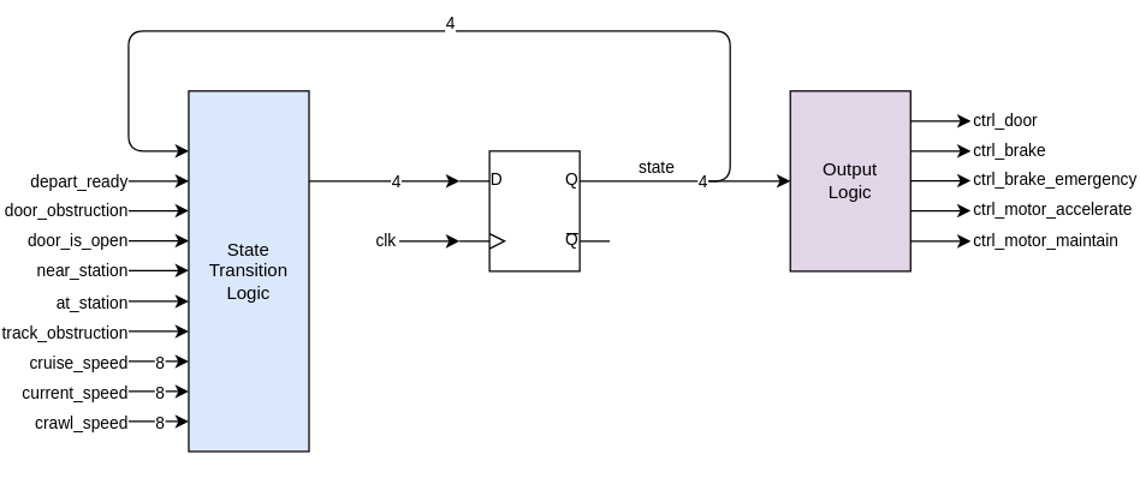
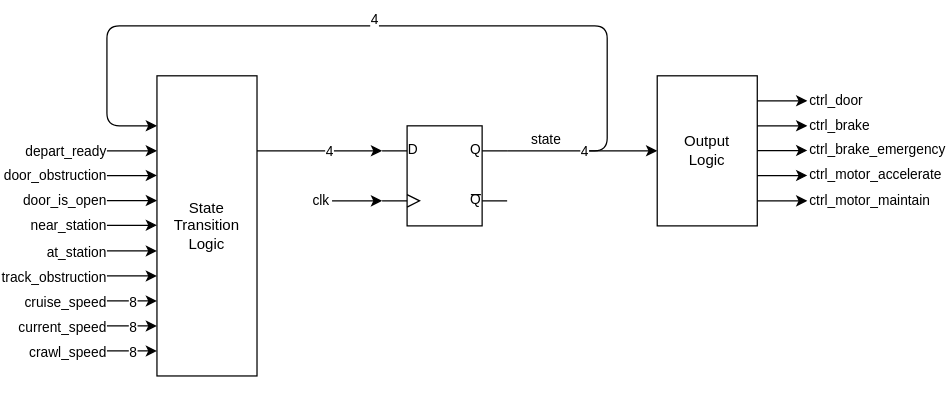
  <mxCell id="0" />
  <mxCell id="1" parent="0" />
  <mxCell id="2" style="edgeStyle=orthogonalEdgeStyle;rounded=0;orthogonalLoop=1;jettySize=auto;html=1;exitX=1;exitY=0.25;exitDx=0;exitDy=0;exitPerimeter=0;entryX=0;entryY=0.5;entryDx=0;entryDy=0;" edge="1" parent="1" source="4" target="8"><mxGeometry relative="1" as="geometry" /></mxCell>
  <mxCell id="3" value="state" style="edgeLabel;html=1;align=center;verticalAlign=middle;resizable=0;points=[];" vertex="1" connectable="0" parent="2"><mxGeometry x="-0.653" y="1" relative="1" as="geometry"><mxPoint x="9.17" y="-9" as="offset" /></mxGeometry></mxCell>
  <mxCell id="4" value="" style="verticalLabelPosition=bottom;shadow=0;dashed=0;align=center;html=1;verticalAlign=top;shape=mxgraph.electrical.logic_gates.d_type_flip-flop;" vertex="1" parent="1"><mxGeometry x="240" y="100" width="100" height="80" as="geometry" /></mxCell>
  <mxCell id="5" style="edgeStyle=orthogonalEdgeStyle;rounded=0;orthogonalLoop=1;jettySize=auto;html=1;entryX=0;entryY=0.25;entryDx=0;entryDy=0;entryPerimeter=0;" edge="1" parent="1" source="7" target="4"><mxGeometry relative="1" as="geometry"><Array as="points"><mxPoint x="180" y="120" /><mxPoint x="180" y="120" /></Array></mxGeometry></mxCell>
  <mxCell id="6" value="4" style="edgeLabel;html=1;align=center;verticalAlign=middle;resizable=0;points=[];" vertex="1" connectable="0" parent="5"><mxGeometry x="0.149" relative="1" as="geometry"><mxPoint as="offset" /></mxGeometry></mxCell>
- <mxCell id="7" value="State Transition Logic" style="rounded=0;whiteSpace=wrap;html=1;fillColor=#dae8fc;" vertex="1" parent="1"><mxGeometry x="60" y="60" width="80" height="240" as="geometry" /></mxCell>
- <mxCell id="8" value="Output&lt;br&gt;Logic" style="rounded=0;whiteSpace=wrap;html=1;fillColor=#e1d5e7;" vertex="1" parent="1"><mxGeometry x="460" y="60" width="80" height="120" as="geometry" /></mxCell>
+ <mxCell id="7" value="State Transition Logic" style="rounded=0;whiteSpace=wrap;html=1;" vertex="1" parent="1"><mxGeometry x="60" y="60" width="80" height="240" as="geometry" /></mxCell>
+ <mxCell id="8" value="Output&lt;br&gt;Logic" style="rounded=0;whiteSpace=wrap;html=1;" vertex="1" parent="1"><mxGeometry x="460" y="60" width="80" height="120" as="geometry" /></mxCell>
  <mxCell id="9" value="" style="endArrow=classic;html=1;" edge="1" parent="1"><mxGeometry width="50" height="50" relative="1" as="geometry"><mxPoint x="200" y="160" as="sourcePoint" /><mxPoint x="240" y="160" as="targetPoint" /></mxGeometry></mxCell>
  <mxCell id="10" value="clk" style="edgeLabel;html=1;align=center;verticalAlign=middle;resizable=0;points=[];" vertex="1" connectable="0" parent="9"><mxGeometry x="-0.5" y="1" relative="1" as="geometry"><mxPoint x="-20" as="offset" /></mxGeometry></mxCell>
  <mxCell id="11" value="" style="endArrow=classic;html=1;" edge="1" parent="1"><mxGeometry width="50" height="50" relative="1" as="geometry"><mxPoint x="400" y="120" as="sourcePoint" /><mxPoint x="60" y="100" as="targetPoint" /><Array as="points"><mxPoint x="420" y="120" /><mxPoint x="420" y="20" /><mxPoint x="20" y="20" /><mxPoint x="20" y="100" /></Array></mxGeometry></mxCell>
  <mxCell id="12" value="" style="endArrow=classic;html=1;" edge="1" parent="1"><mxGeometry width="50" height="50" relative="1" as="geometry"><mxPoint x="540" y="80" as="sourcePoint" /><mxPoint x="580" y="80" as="targetPoint" /></mxGeometry></mxCell>
  <mxCell id="13" value="ctrl_door" style="edgeLabel;html=1;align=left;verticalAlign=middle;resizable=0;points=[];" vertex="1" connectable="0" parent="12"><mxGeometry x="0.376" y="1" relative="1" as="geometry"><mxPoint x="12.38" as="offset" /></mxGeometry></mxCell>
  <mxCell id="14" value="" style="endArrow=classic;html=1;" edge="1" parent="1"><mxGeometry width="50" height="50" relative="1" as="geometry"><mxPoint x="540" y="100" as="sourcePoint" /><mxPoint x="580" y="100" as="targetPoint" /></mxGeometry></mxCell>
  <mxCell id="15" value="ctrl_brake" style="edgeLabel;html=1;align=left;verticalAlign=middle;resizable=0;points=[];" vertex="1" connectable="0" parent="14"><mxGeometry x="0.376" y="1" relative="1" as="geometry"><mxPoint x="12.38" as="offset" /></mxGeometry></mxCell>
  <mxCell id="16" value="" style="endArrow=classic;html=1;" edge="1" parent="1"><mxGeometry width="50" height="50" relative="1" as="geometry"><mxPoint x="540" y="119.76" as="sourcePoint" /><mxPoint x="580" y="119.76" as="targetPoint" /></mxGeometry></mxCell>
  <mxCell id="17" value="ctrl_brake_emergency" style="edgeLabel;html=1;align=left;verticalAlign=middle;resizable=0;points=[];" vertex="1" connectable="0" parent="16"><mxGeometry x="0.376" y="1" relative="1" as="geometry"><mxPoint x="12.38" as="offset" /></mxGeometry></mxCell>
  <mxCell id="18" value="" style="endArrow=classic;html=1;" edge="1" parent="1"><mxGeometry width="50" height="50" relative="1" as="geometry"><mxPoint x="540" y="139.76" as="sourcePoint" /><mxPoint x="580" y="139.76" as="targetPoint" /></mxGeometry></mxCell>
  <mxCell id="19" value="ctrl_motor_accelerate" style="edgeLabel;html=1;align=left;verticalAlign=middle;resizable=0;points=[];" vertex="1" connectable="0" parent="18"><mxGeometry x="0.376" y="1" relative="1" as="geometry"><mxPoint x="12.38" as="offset" /></mxGeometry></mxCell>
  <mxCell id="20" value="" style="endArrow=classic;html=1;" edge="1" parent="1"><mxGeometry width="50" height="50" relative="1" as="geometry"><mxPoint x="540" y="160" as="sourcePoint" /><mxPoint x="580" y="160" as="targetPoint" /></mxGeometry></mxCell>
  <mxCell id="21" value="ctrl_motor_maintain" style="edgeLabel;html=1;align=left;verticalAlign=middle;resizable=0;points=[];" vertex="1" connectable="0" parent="20"><mxGeometry x="0.376" y="1" relative="1" as="geometry"><mxPoint x="12.38" as="offset" /></mxGeometry></mxCell>
  <mxCell id="22" value="" style="endArrow=classic;html=1;" edge="1" parent="1"><mxGeometry width="50" height="50" relative="1" as="geometry"><mxPoint x="20" y="120" as="sourcePoint" /><mxPoint x="60" y="120" as="targetPoint" /></mxGeometry></mxCell>
  <mxCell id="23" value="depart_ready" style="edgeLabel;html=1;align=right;verticalAlign=middle;resizable=0;points=[];" vertex="1" connectable="0" parent="22"><mxGeometry x="0.271" relative="1" as="geometry"><mxPoint x="-25.35" as="offset" /></mxGeometry></mxCell>
  <mxCell id="24" value="" style="endArrow=classic;html=1;" edge="1" parent="1"><mxGeometry width="50" height="50" relative="1" as="geometry"><mxPoint x="20" y="139.76" as="sourcePoint" /><mxPoint x="60" y="139.76" as="targetPoint" /></mxGeometry></mxCell>
  <mxCell id="25" value="door_obstruction" style="edgeLabel;html=1;align=right;verticalAlign=middle;resizable=0;points=[];" vertex="1" connectable="0" parent="24"><mxGeometry x="0.271" relative="1" as="geometry"><mxPoint x="-25.35" as="offset" /></mxGeometry></mxCell>
  <mxCell id="26" value="" style="endArrow=classic;html=1;" edge="1" parent="1"><mxGeometry width="50" height="50" relative="1" as="geometry"><mxPoint x="20" y="179.52" as="sourcePoint" /><mxPoint x="60" y="179.52" as="targetPoint" /></mxGeometry></mxCell>
  <mxCell id="27" value="near_station" style="edgeLabel;html=1;align=right;verticalAlign=middle;resizable=0;points=[];" vertex="1" connectable="0" parent="26"><mxGeometry x="0.271" relative="1" as="geometry"><mxPoint x="-25.35" as="offset" /></mxGeometry></mxCell>
  <mxCell id="28" value="" style="endArrow=classic;html=1;" edge="1" parent="1"><mxGeometry width="50" height="50" relative="1" as="geometry"><mxPoint x="20" y="159.76" as="sourcePoint" /><mxPoint x="60" y="159.76" as="targetPoint" /></mxGeometry></mxCell>
  <mxCell id="29" value="door_is_open" style="edgeLabel;html=1;align=right;verticalAlign=middle;resizable=0;points=[];" vertex="1" connectable="0" parent="28"><mxGeometry x="0.271" relative="1" as="geometry"><mxPoint x="-25.35" as="offset" /></mxGeometry></mxCell>
  <mxCell id="30" value="" style="endArrow=classic;html=1;" edge="1" parent="1"><mxGeometry width="50" height="50" relative="1" as="geometry"><mxPoint x="20" y="200" as="sourcePoint" /><mxPoint x="60" y="200" as="targetPoint" /></mxGeometry></mxCell>
  <mxCell id="31" value="at_station" style="edgeLabel;html=1;align=right;verticalAlign=middle;resizable=0;points=[];" vertex="1" connectable="0" parent="30"><mxGeometry x="0.271" relative="1" as="geometry"><mxPoint x="-25.35" as="offset" /></mxGeometry></mxCell>
  <mxCell id="32" value="" style="endArrow=classic;html=1;" edge="1" parent="1"><mxGeometry width="50" height="50" relative="1" as="geometry"><mxPoint x="20" y="220" as="sourcePoint" /><mxPoint x="60" y="220" as="targetPoint" /></mxGeometry></mxCell>
  <mxCell id="33" value="track_obstruction" style="edgeLabel;html=1;align=right;verticalAlign=middle;resizable=0;points=[];" vertex="1" connectable="0" parent="32"><mxGeometry x="0.271" relative="1" as="geometry"><mxPoint x="-25.35" as="offset" /></mxGeometry></mxCell>
  <mxCell id="34" value="" style="endArrow=classic;html=1;" edge="1" parent="1"><mxGeometry width="50" height="50" relative="1" as="geometry"><mxPoint x="20" y="240" as="sourcePoint" /><mxPoint x="60" y="240" as="targetPoint" /></mxGeometry></mxCell>
  <mxCell id="35" value="cruise_speed" style="edgeLabel;html=1;align=right;verticalAlign=middle;resizable=0;points=[];" vertex="1" connectable="0" parent="34"><mxGeometry x="0.271" relative="1" as="geometry"><mxPoint x="-25.35" as="offset" /></mxGeometry></mxCell>
  <mxCell id="36" value="8" style="edgeLabel;html=1;align=center;verticalAlign=middle;resizable=0;points=[];" vertex="1" connectable="0" parent="34"><mxGeometry x="0.276" relative="1" as="geometry"><mxPoint x="-5.58" as="offset" /></mxGeometry></mxCell>
  <mxCell id="37" value="" style="endArrow=classic;html=1;" edge="1" parent="1"><mxGeometry width="50" height="50" relative="1" as="geometry"><mxPoint x="20" y="260" as="sourcePoint" /><mxPoint x="60" y="260" as="targetPoint" /></mxGeometry></mxCell>
  <mxCell id="38" value="current_speed" style="edgeLabel;html=1;align=right;verticalAlign=middle;resizable=0;points=[];" vertex="1" connectable="0" parent="37"><mxGeometry x="0.271" relative="1" as="geometry"><mxPoint x="-25.35" as="offset" /></mxGeometry></mxCell>
  <mxCell id="39" value="" style="endArrow=classic;html=1;" edge="1" parent="1"><mxGeometry width="50" height="50" relative="1" as="geometry"><mxPoint x="20" y="280" as="sourcePoint" /><mxPoint x="60" y="280" as="targetPoint" /></mxGeometry></mxCell>
  <mxCell id="40" value="crawl_speed" style="edgeLabel;html=1;align=right;verticalAlign=middle;resizable=0;points=[];" vertex="1" connectable="0" parent="39"><mxGeometry x="0.271" relative="1" as="geometry"><mxPoint x="-25.35" as="offset" /></mxGeometry></mxCell>
  <mxCell id="41" value="8" style="edgeLabel;html=1;align=center;verticalAlign=middle;resizable=0;points=[];" vertex="1" connectable="0" parent="1"><mxGeometry x="40.001" y="260" as="geometry" /></mxCell>
  <mxCell id="42" value="8" style="edgeLabel;html=1;align=center;verticalAlign=middle;resizable=0;points=[];" vertex="1" connectable="0" parent="1"><mxGeometry x="40.001" y="280" as="geometry" /></mxCell>
  <mxCell id="43" value="4" style="edgeLabel;html=1;align=center;verticalAlign=middle;resizable=0;points=[];" vertex="1" connectable="0" parent="1"><mxGeometry x="220.004" y="130" as="geometry"><mxPoint x="181" y="-10" as="offset" /></mxGeometry></mxCell>
  <mxCell id="44" value="4" style="edgeLabel;html=1;align=center;verticalAlign=middle;resizable=0;points=[];" vertex="1" connectable="0" parent="1"><mxGeometry x="220.004" y="130" as="geometry"><mxPoint x="13" y="-116" as="offset" /></mxGeometry></mxCell>
